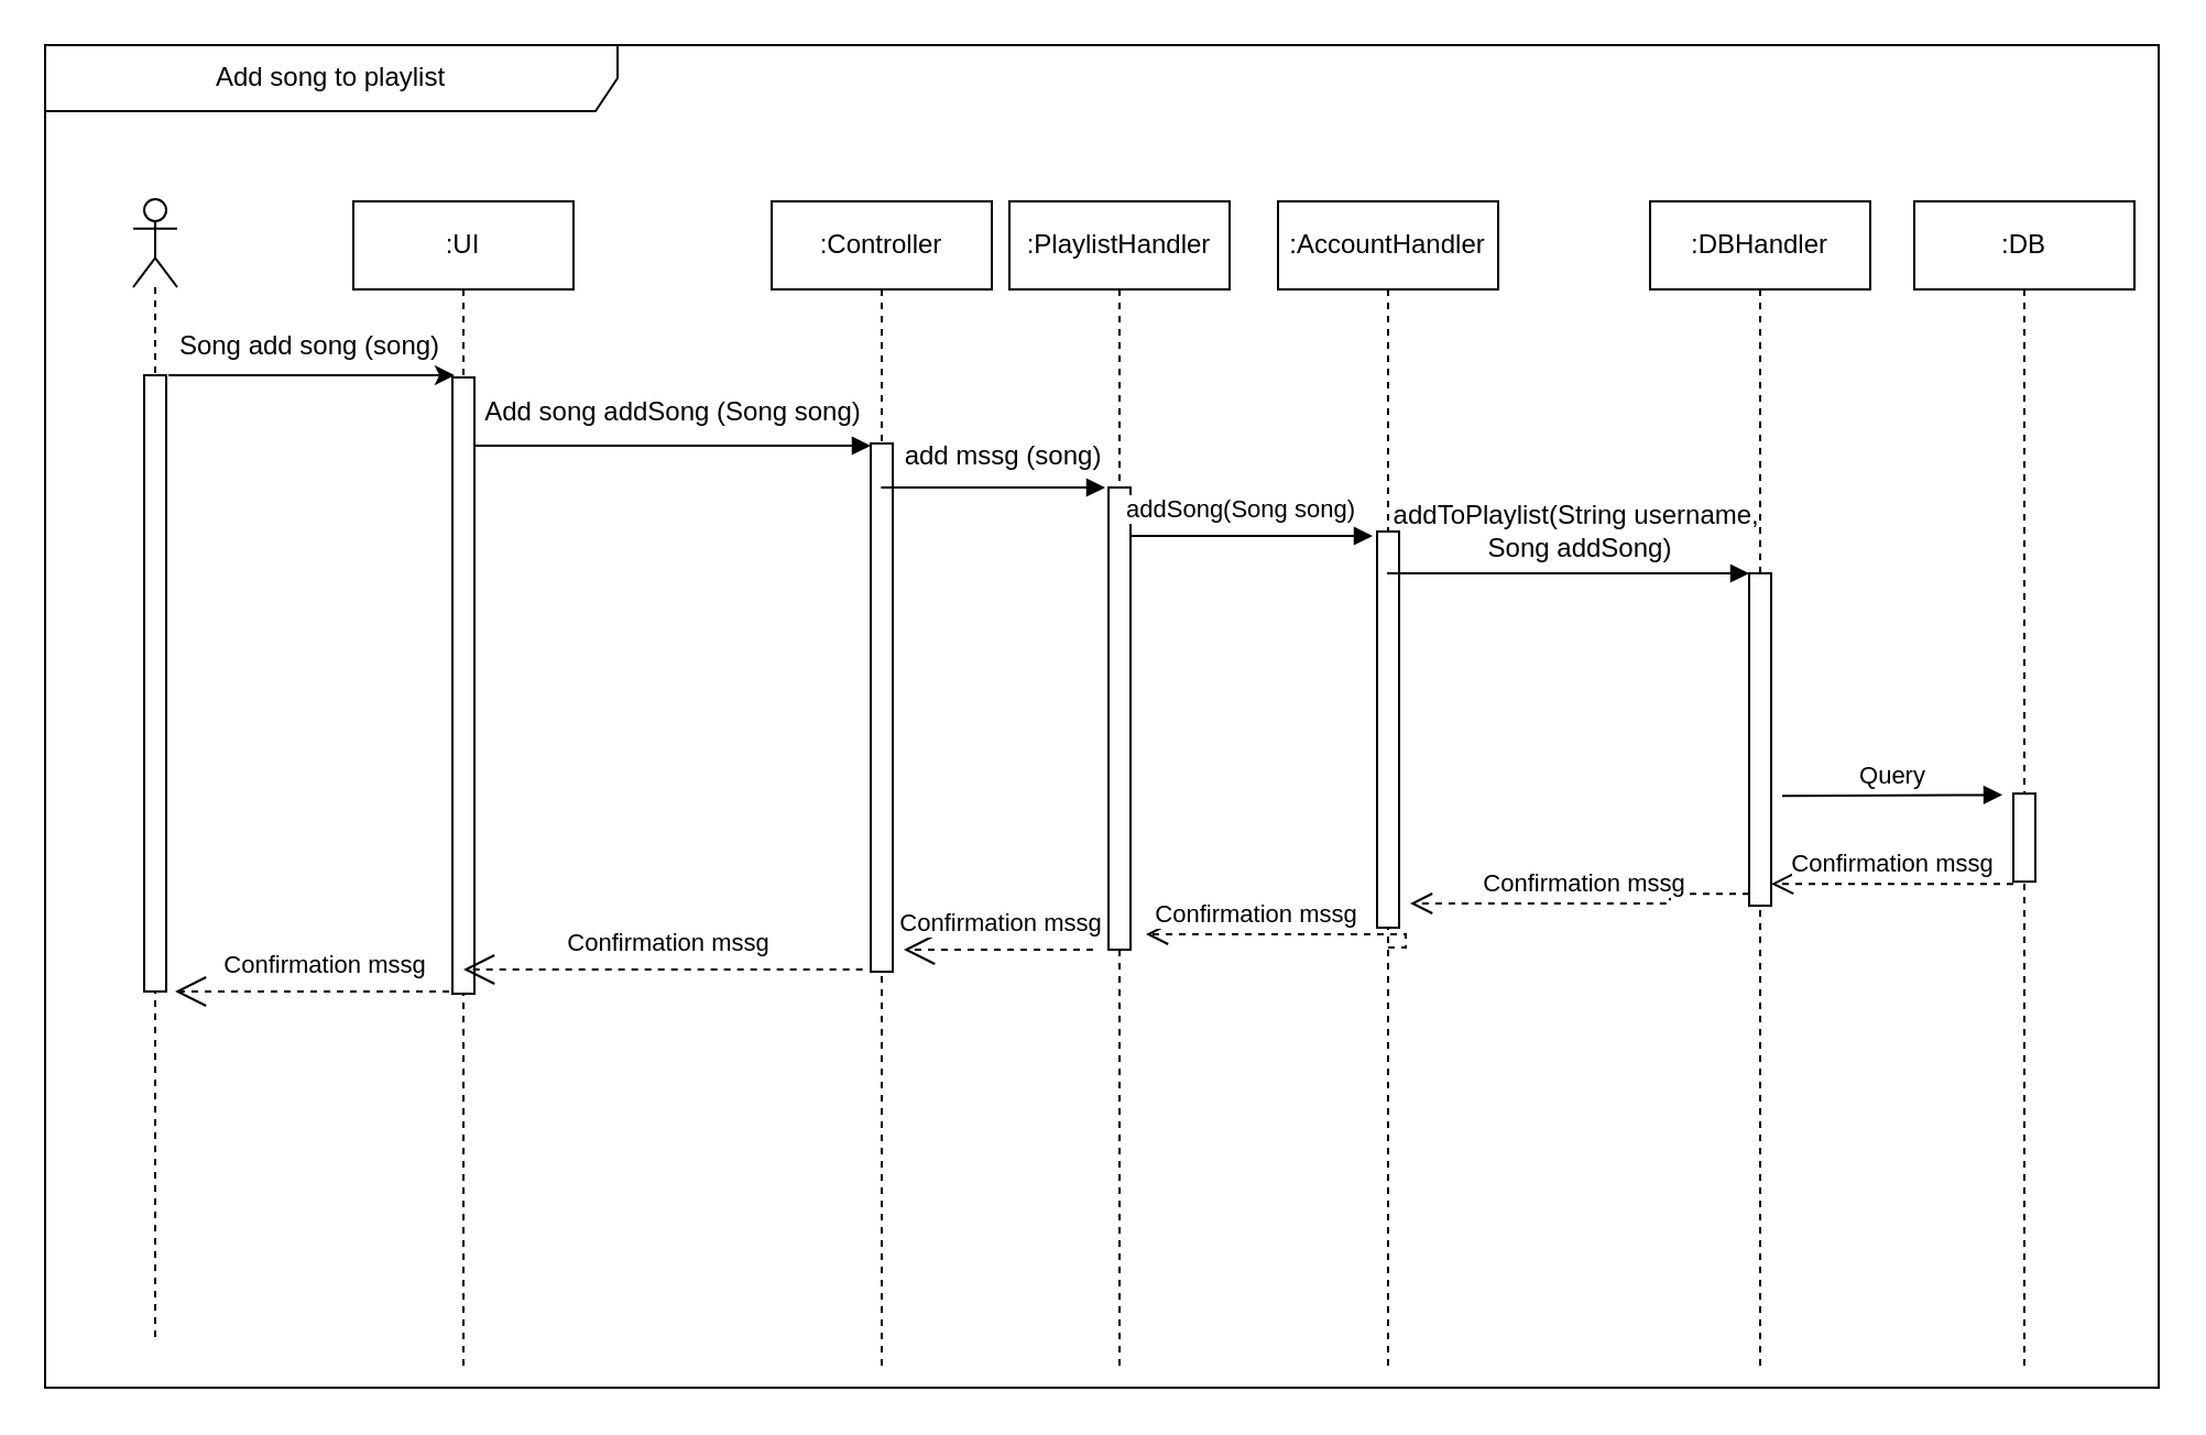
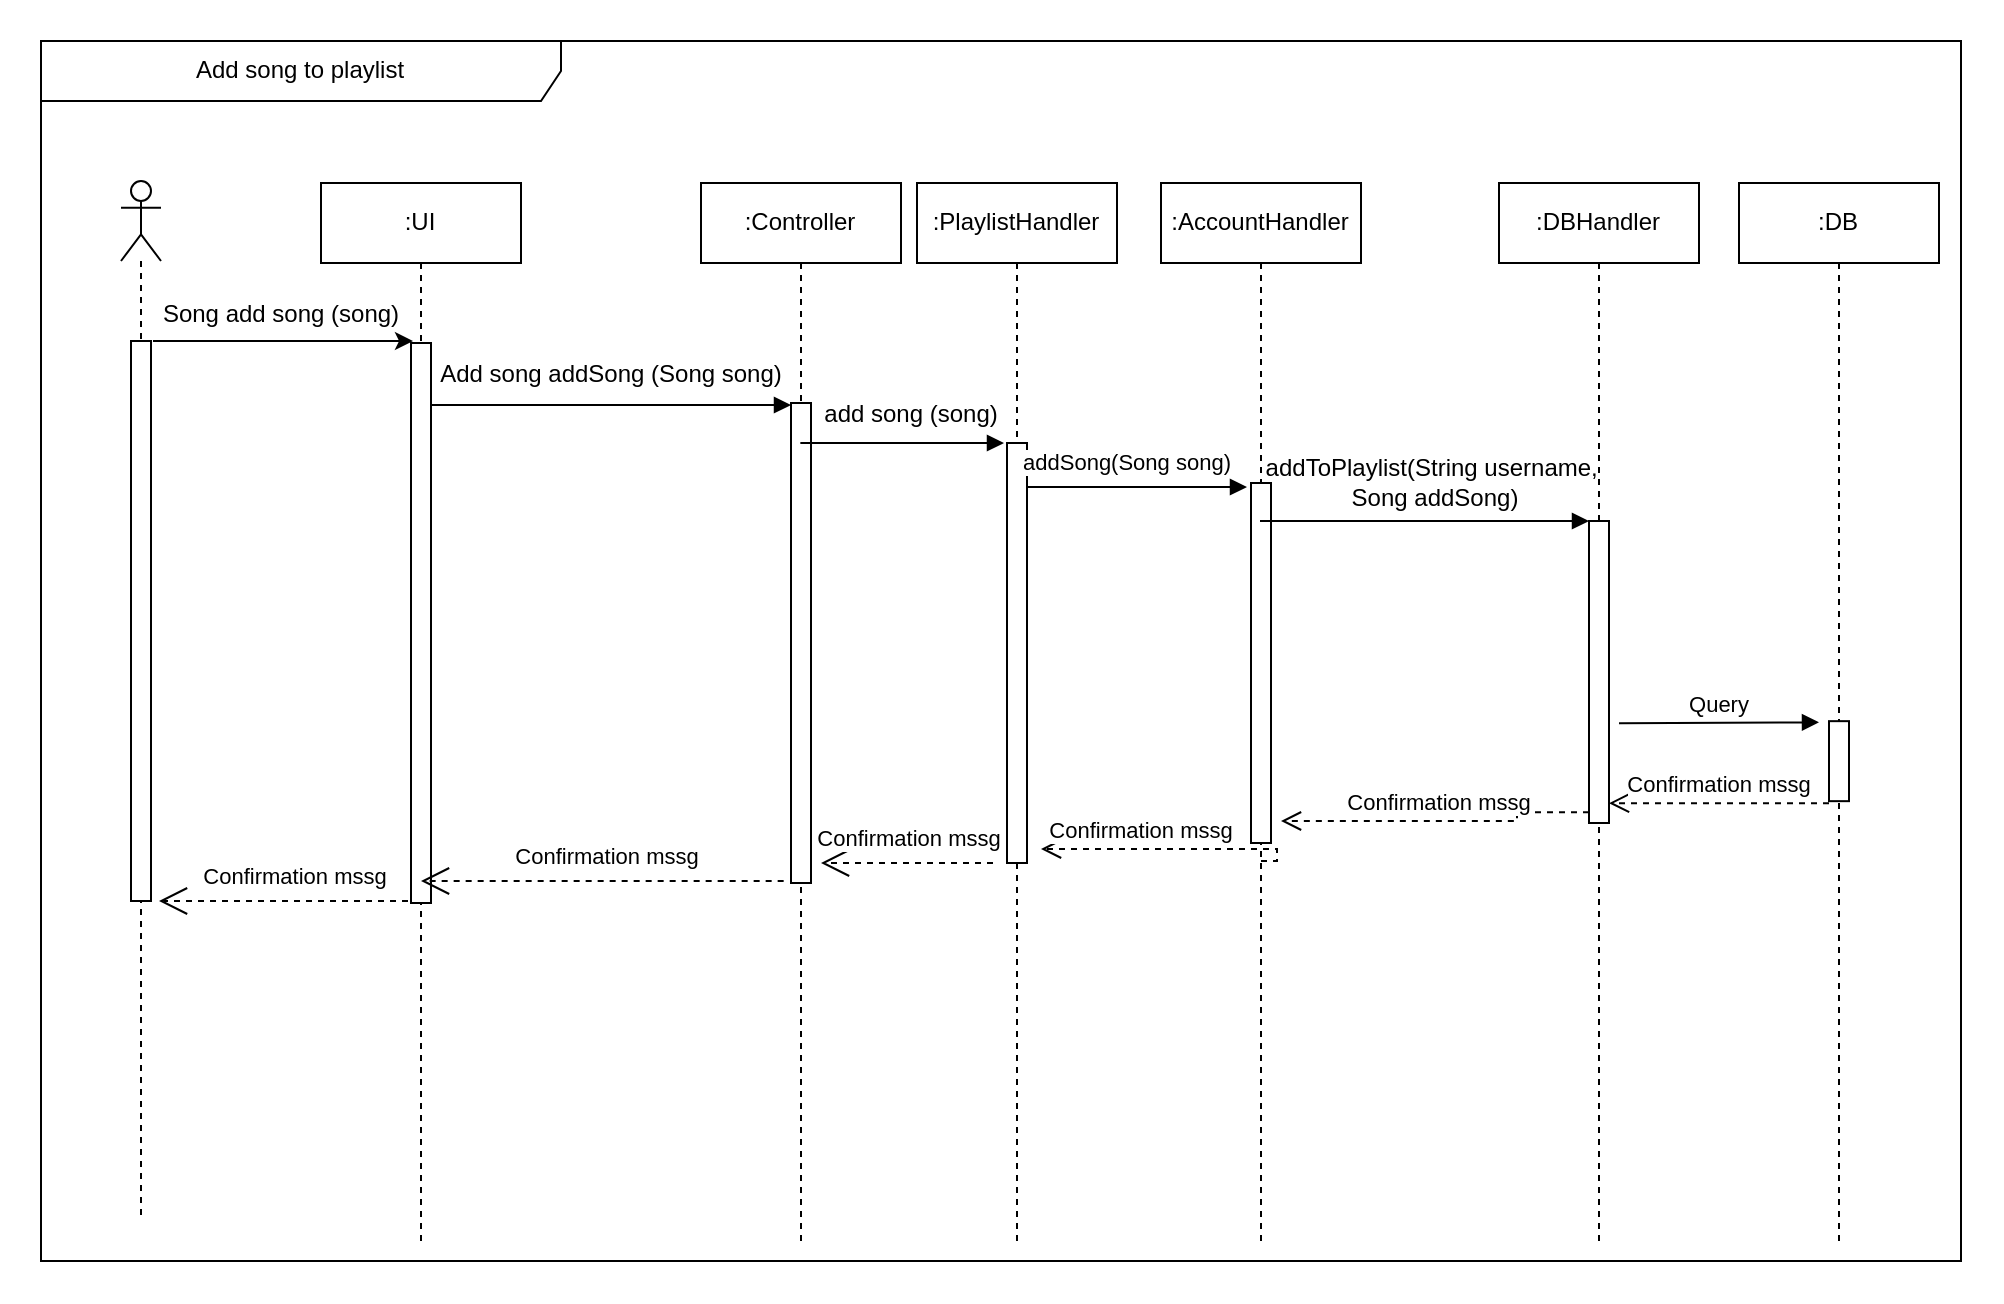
  <mxCell id="0" />
  <mxCell id="1" parent="0" />
  <mxCell id="2" value=":DBHandler" style="shape=umlLifeline;perimeter=lifelinePerimeter;whiteSpace=wrap;html=1;container=0;dropTarget=0;collapsible=0;recursiveResize=0;outlineConnect=0;portConstraint=eastwest;newEdgeStyle={&quot;edgeStyle&quot;:&quot;elbowEdgeStyle&quot;,&quot;elbow&quot;:&quot;vertical&quot;,&quot;curved&quot;:0,&quot;rounded&quot;:0};" parent="1" vertex="1"><mxGeometry x="749" y="91" width="100" height="529" as="geometry" /></mxCell>
  <mxCell id="3" value="Add song to playlist" style="shape=umlFrame;whiteSpace=wrap;html=1;pointerEvents=0;width=260;height=30;" vertex="1" parent="1"><mxGeometry x="20" y="20" width="960" height="610" as="geometry" /></mxCell>
  <mxCell id="4" value=":PlaylistHandler" style="shape=umlLifeline;perimeter=lifelinePerimeter;whiteSpace=wrap;html=1;container=0;dropTarget=0;collapsible=0;recursiveResize=0;outlineConnect=0;portConstraint=eastwest;newEdgeStyle={&quot;edgeStyle&quot;:&quot;elbowEdgeStyle&quot;,&quot;elbow&quot;:&quot;vertical&quot;,&quot;curved&quot;:0,&quot;rounded&quot;:0};" vertex="1" parent="1"><mxGeometry x="458" y="91" width="100" height="529" as="geometry" /></mxCell>
  <mxCell id="5" value="" style="html=1;points=[];perimeter=orthogonalPerimeter;outlineConnect=0;targetShapes=umlLifeline;portConstraint=eastwest;newEdgeStyle={&quot;edgeStyle&quot;:&quot;elbowEdgeStyle&quot;,&quot;elbow&quot;:&quot;vertical&quot;,&quot;curved&quot;:0,&quot;rounded&quot;:0};" vertex="1" parent="4"><mxGeometry x="45" y="130" width="10" height="210" as="geometry" /></mxCell>
  <mxCell id="6" value=":AccountHandler" style="shape=umlLifeline;perimeter=lifelinePerimeter;whiteSpace=wrap;html=1;container=0;dropTarget=0;collapsible=0;recursiveResize=0;outlineConnect=0;portConstraint=eastwest;newEdgeStyle={&quot;edgeStyle&quot;:&quot;elbowEdgeStyle&quot;,&quot;elbow&quot;:&quot;vertical&quot;,&quot;curved&quot;:0,&quot;rounded&quot;:0};" vertex="1" parent="1"><mxGeometry x="580" y="91" width="100" height="529" as="geometry" /></mxCell>
  <mxCell id="7" value="" style="html=1;points=[];perimeter=orthogonalPerimeter;outlineConnect=0;targetShapes=umlLifeline;portConstraint=eastwest;newEdgeStyle={&quot;edgeStyle&quot;:&quot;elbowEdgeStyle&quot;,&quot;elbow&quot;:&quot;vertical&quot;,&quot;curved&quot;:0,&quot;rounded&quot;:0};" vertex="1" parent="6"><mxGeometry x="45" y="150" width="10" height="180" as="geometry" /></mxCell>
  <mxCell id="8" value="addSong(Song song)" style="html=1;verticalAlign=bottom;endArrow=block;edgeStyle=elbowEdgeStyle;elbow=vertical;curved=0;rounded=0;" edge="1" parent="1"><mxGeometry x="-0.091" y="3" relative="1" as="geometry"><mxPoint x="513" y="243" as="sourcePoint" /><Array as="points"><mxPoint x="612" y="243" /><mxPoint x="572" y="233" /></Array><mxPoint x="623" y="243" as="targetPoint" /><mxPoint as="offset" /></mxGeometry></mxCell>
  <mxCell id="9" value="" style="shape=umlLifeline;perimeter=lifelinePerimeter;whiteSpace=wrap;html=1;container=1;dropTarget=0;collapsible=0;recursiveResize=0;outlineConnect=0;portConstraint=eastwest;newEdgeStyle={&quot;curved&quot;:0,&quot;rounded&quot;:0};participant=umlActor;" vertex="1" parent="1"><mxGeometry x="60" y="90" width="20" height="520" as="geometry" /></mxCell>
  <mxCell id="10" value="" style="html=1;points=[[0,0,0,0,5],[0,1,0,0,-5],[1,0,0,0,5],[1,1,0,0,-5]];perimeter=orthogonalPerimeter;outlineConnect=0;targetShapes=umlLifeline;portConstraint=eastwest;newEdgeStyle={&quot;curved&quot;:0,&quot;rounded&quot;:0};" vertex="1" parent="9"><mxGeometry x="5" y="80" width="10" height="280" as="geometry" /></mxCell>
  <mxCell id="11" value=":Controller" style="shape=umlLifeline;perimeter=lifelinePerimeter;whiteSpace=wrap;html=1;container=0;dropTarget=0;collapsible=0;recursiveResize=0;outlineConnect=0;portConstraint=eastwest;newEdgeStyle={&quot;edgeStyle&quot;:&quot;elbowEdgeStyle&quot;,&quot;elbow&quot;:&quot;vertical&quot;,&quot;curved&quot;:0,&quot;rounded&quot;:0};" vertex="1" parent="1"><mxGeometry x="350" y="91" width="100" height="529" as="geometry" /></mxCell>
  <mxCell id="12" value="" style="html=1;points=[];perimeter=orthogonalPerimeter;outlineConnect=0;targetShapes=umlLifeline;portConstraint=eastwest;newEdgeStyle={&quot;edgeStyle&quot;:&quot;elbowEdgeStyle&quot;,&quot;elbow&quot;:&quot;vertical&quot;,&quot;curved&quot;:0,&quot;rounded&quot;:0};" vertex="1" parent="11"><mxGeometry x="45" y="110" width="10" height="240" as="geometry" /></mxCell>
  <mxCell id="13" value="" style="html=1;verticalAlign=bottom;endArrow=block;edgeStyle=elbowEdgeStyle;elbow=vertical;curved=0;rounded=0;" edge="1" parent="1"><mxGeometry relative="1" as="geometry"><mxPoint x="399.667" y="221" as="sourcePoint" /><Array as="points"><mxPoint x="411.5" y="221" /><mxPoint x="611.5" y="211" /></Array><mxPoint x="501.5" y="221" as="targetPoint" /></mxGeometry></mxCell>
  <mxCell id="14" value="" style="endArrow=classic;html=1;rounded=0;" edge="1" parent="1"><mxGeometry width="50" height="50" relative="1" as="geometry"><mxPoint x="76" y="169.997" as="sourcePoint" /><mxPoint x="206" y="170" as="targetPoint" /></mxGeometry></mxCell>
  <mxCell id="15" value="Song add song (song)" style="text;html=1;align=center;verticalAlign=middle;resizable=0;points=[];autosize=1;strokeColor=none;fillColor=none;" vertex="1" parent="1"><mxGeometry x="65" y="142" width="150" height="30" as="geometry" /></mxCell>
  <mxCell id="16" value="" style="endArrow=classic;html=1;rounded=0;" edge="1" parent="1" source="24" target="2"><mxGeometry width="50" height="50" relative="1" as="geometry"><mxPoint x="474.997" y="352" as="sourcePoint" /><mxPoint x="615.33" y="352" as="targetPoint" /></mxGeometry></mxCell>
  <mxCell id="17" value=":DB" style="shape=umlLifeline;perimeter=lifelinePerimeter;whiteSpace=wrap;html=1;container=0;dropTarget=0;collapsible=0;recursiveResize=0;outlineConnect=0;portConstraint=eastwest;newEdgeStyle={&quot;edgeStyle&quot;:&quot;elbowEdgeStyle&quot;,&quot;elbow&quot;:&quot;vertical&quot;,&quot;curved&quot;:0,&quot;rounded&quot;:0};" vertex="1" parent="1"><mxGeometry x="869" y="91" width="100" height="529" as="geometry" /></mxCell>
  <mxCell id="18" value="Confirmation mssg" style="html=1;verticalAlign=bottom;endArrow=open;dashed=1;endSize=8;edgeStyle=elbowEdgeStyle;elbow=horizontal;curved=0;rounded=0;" edge="1" parent="17"><mxGeometry x="-0.006" relative="1" as="geometry"><mxPoint x="-65" y="310.08" as="targetPoint" /><Array as="points" /><mxPoint x="45" y="310.08" as="sourcePoint" /><mxPoint as="offset" /></mxGeometry></mxCell>
  <mxCell id="19" value="" style="html=1;points=[];perimeter=orthogonalPerimeter;outlineConnect=0;targetShapes=umlLifeline;portConstraint=eastwest;newEdgeStyle={&quot;edgeStyle&quot;:&quot;elbowEdgeStyle&quot;,&quot;elbow&quot;:&quot;vertical&quot;,&quot;curved&quot;:0,&quot;rounded&quot;:0};" vertex="1" parent="17"><mxGeometry x="45" y="269.08" width="10" height="40" as="geometry" /></mxCell>
  <mxCell id="20" value="Query" style="html=1;verticalAlign=bottom;endArrow=block;edgeStyle=elbowEdgeStyle;elbow=vertical;curved=0;rounded=0;" edge="1" parent="17"><mxGeometry relative="1" as="geometry"><mxPoint x="-60" y="270.08" as="sourcePoint" /><Array as="points"><mxPoint x="5" y="269.66" /><mxPoint x="-35" y="259.66" /></Array><mxPoint x="40" y="270.08" as="targetPoint" /><mxPoint as="offset" /></mxGeometry></mxCell>
  <mxCell id="21" value="Confirmation mssg" style="html=1;verticalAlign=bottom;endArrow=open;dashed=1;endSize=8;edgeStyle=elbowEdgeStyle;elbow=horizontal;curved=0;rounded=0;" edge="1" parent="1" source="24"><mxGeometry x="-0.006" relative="1" as="geometry"><mxPoint x="640" y="410" as="targetPoint" /><Array as="points"><mxPoint x="758" y="405.58" /></Array><mxPoint x="833" y="405.58" as="sourcePoint" /><mxPoint as="offset" /></mxGeometry></mxCell>
  <mxCell id="22" value="Confirmation mssg" style="endArrow=open;endSize=12;dashed=1;html=1;rounded=0;" edge="1" parent="1"><mxGeometry x="-0.027" y="-12" width="160" relative="1" as="geometry"><mxPoint x="496" y="431" as="sourcePoint" /><mxPoint x="410" y="431" as="targetPoint" /><mxPoint as="offset" /></mxGeometry></mxCell>
  <mxCell id="23" value="Confirmation mssg" style="endArrow=open;endSize=12;dashed=1;html=1;rounded=0;" edge="1" parent="1" source="25"><mxGeometry x="-0.027" y="-12" width="160" relative="1" as="geometry"><mxPoint x="160" y="450" as="sourcePoint" /><mxPoint x="79" y="450" as="targetPoint" /><mxPoint as="offset" /></mxGeometry></mxCell>
  <mxCell id="24" value="" style="html=1;points=[];perimeter=orthogonalPerimeter;outlineConnect=0;targetShapes=umlLifeline;portConstraint=eastwest;newEdgeStyle={&quot;edgeStyle&quot;:&quot;elbowEdgeStyle&quot;,&quot;elbow&quot;:&quot;vertical&quot;,&quot;curved&quot;:0,&quot;rounded&quot;:0};" parent="1" vertex="1"><mxGeometry x="794" y="260" width="10" height="151" as="geometry" /></mxCell>
  <mxCell id="25" value=":UI" style="shape=umlLifeline;perimeter=lifelinePerimeter;whiteSpace=wrap;html=1;container=0;dropTarget=0;collapsible=0;recursiveResize=0;outlineConnect=0;portConstraint=eastwest;newEdgeStyle={&quot;edgeStyle&quot;:&quot;elbowEdgeStyle&quot;,&quot;elbow&quot;:&quot;vertical&quot;,&quot;curved&quot;:0,&quot;rounded&quot;:0};" vertex="1" parent="1"><mxGeometry x="160" y="91" width="100" height="529" as="geometry" /></mxCell>
  <mxCell id="26" value="" style="html=1;points=[];perimeter=orthogonalPerimeter;outlineConnect=0;targetShapes=umlLifeline;portConstraint=eastwest;newEdgeStyle={&quot;edgeStyle&quot;:&quot;elbowEdgeStyle&quot;,&quot;elbow&quot;:&quot;vertical&quot;,&quot;curved&quot;:0,&quot;rounded&quot;:0};" vertex="1" parent="25"><mxGeometry x="45" y="80" width="10" height="280" as="geometry" /></mxCell>
- <mxCell id="27" value="add mssg (song)" style="text;html=1;align=center;verticalAlign=middle;resizable=0;points=[];autosize=1;strokeColor=none;fillColor=none;" vertex="1" parent="1"><mxGeometry x="400" y="192" width="110" height="30" as="geometry" /></mxCell>
+ <mxCell id="27" value="add song (song)" style="text;html=1;align=center;verticalAlign=middle;resizable=0;points=[];autosize=1;strokeColor=none;fillColor=none;" vertex="1" parent="1"><mxGeometry x="400" y="192" width="110" height="30" as="geometry" /></mxCell>
  <mxCell id="28" value="" style="html=1;verticalAlign=bottom;endArrow=block;edgeStyle=elbowEdgeStyle;elbow=vertical;curved=0;rounded=0;" edge="1" parent="1"><mxGeometry relative="1" as="geometry"><mxPoint x="215" y="182" as="sourcePoint" /><Array as="points"><mxPoint x="390" y="202" /><mxPoint x="490" y="172" /></Array><mxPoint x="395" y="202" as="targetPoint" /></mxGeometry></mxCell>
  <mxCell id="29" value="Add song addSong (Song song)" style="text;html=1;align=center;verticalAlign=middle;resizable=0;points=[];autosize=1;strokeColor=none;fillColor=none;" vertex="1" parent="1"><mxGeometry x="210" y="172" width="190" height="30" as="geometry" /></mxCell>
  <mxCell id="30" value="Confirmation mssg" style="endArrow=open;endSize=12;dashed=1;html=1;rounded=0;" edge="1" parent="1"><mxGeometry x="-0.026" y="-12" width="160" relative="1" as="geometry"><mxPoint x="391.33" y="440" as="sourcePoint" /><mxPoint x="209.997" y="440" as="targetPoint" /><mxPoint as="offset" /></mxGeometry></mxCell>
  <mxCell id="31" value="" style="html=1;verticalAlign=bottom;endArrow=block;edgeStyle=elbowEdgeStyle;elbow=vertical;curved=0;rounded=0;" edge="1" parent="1" source="6"><mxGeometry x="0.111" y="5" relative="1" as="geometry"><mxPoint x="680" y="260" as="sourcePoint" /><Array as="points"><mxPoint x="783" y="260" /><mxPoint x="743" y="250" /></Array><mxPoint x="794" y="260" as="targetPoint" /><mxPoint as="offset" /></mxGeometry></mxCell>
  <mxCell id="32" value="addToPlaylist(String username,&amp;nbsp;&lt;div&gt;Song addSong)&lt;/div&gt;" style="text;html=1;align=center;verticalAlign=middle;resizable=0;points=[];autosize=1;strokeColor=none;fillColor=none;" vertex="1" parent="1"><mxGeometry x="622" y="221" width="190" height="40" as="geometry" /></mxCell>
  <mxCell id="33" value="Confirmation mssg" style="html=1;verticalAlign=bottom;endArrow=open;dashed=1;endSize=8;edgeStyle=elbowEdgeStyle;elbow=horizontal;curved=0;rounded=0;" edge="1" parent="1"><mxGeometry x="0.237" relative="1" as="geometry"><mxPoint x="520" y="424" as="targetPoint" /><Array as="points"><mxPoint x="638" y="419.58" /></Array><mxPoint x="630" y="430" as="sourcePoint" /><mxPoint as="offset" /></mxGeometry></mxCell>
